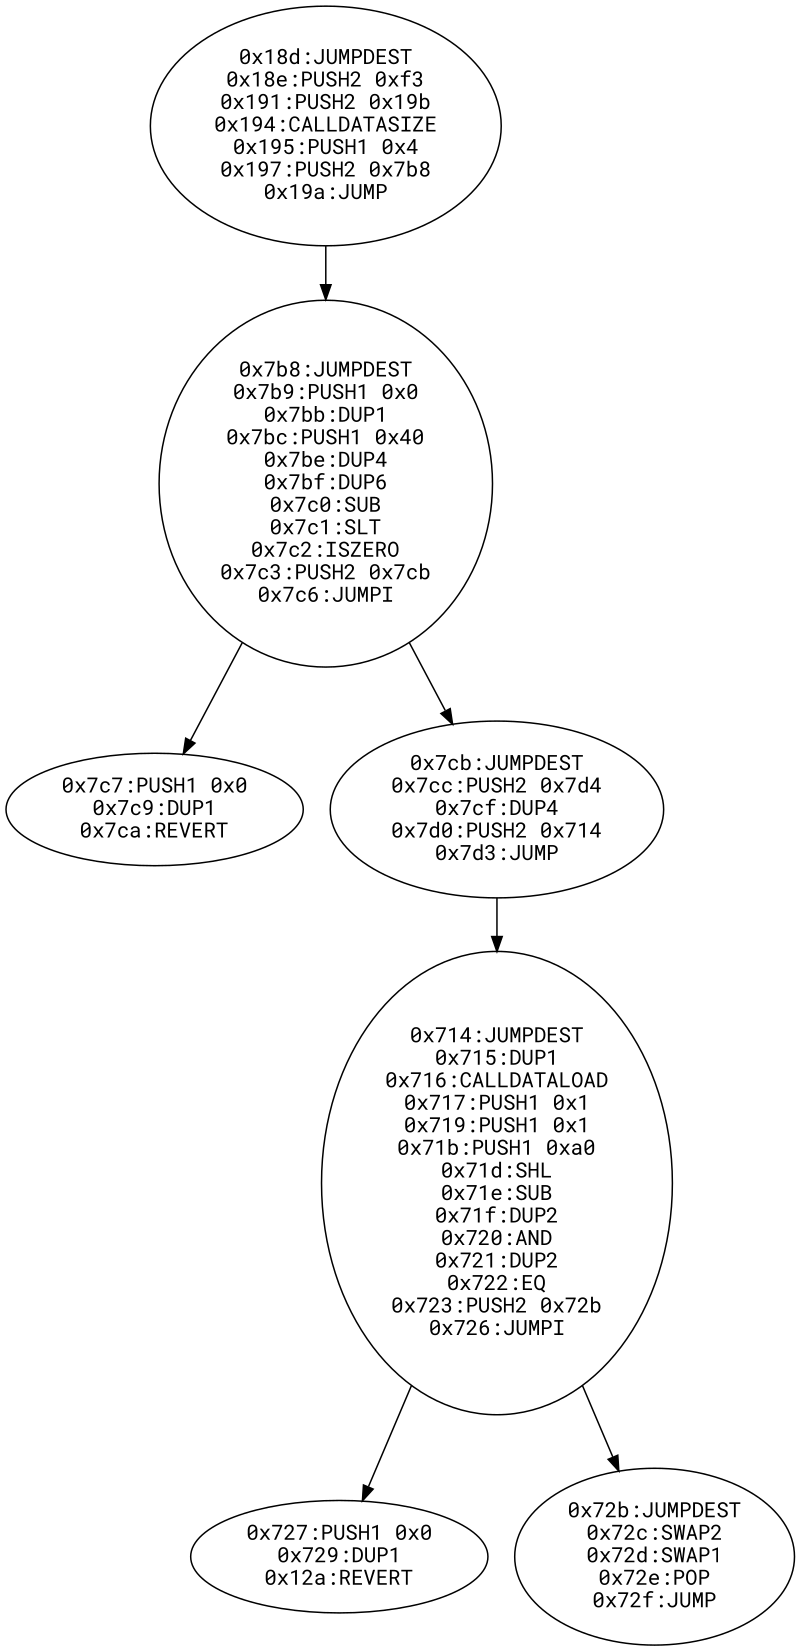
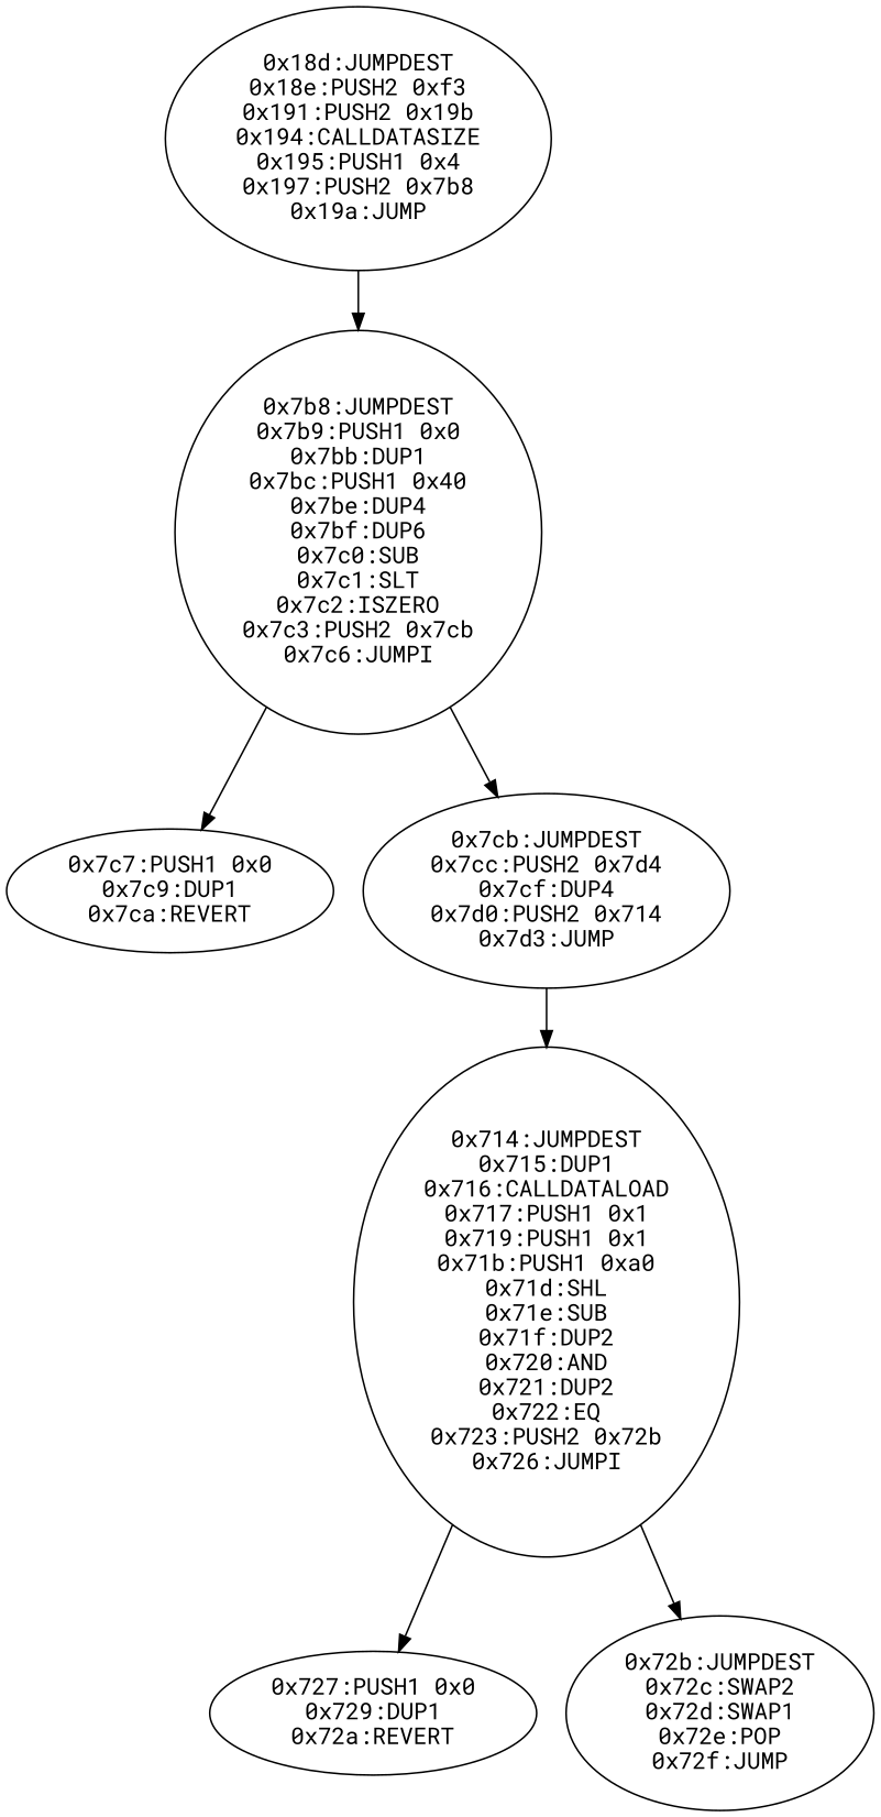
  digraph {
    fontname="Roboto Mono"
    node [fontname="Roboto Mono"]
    edge [fontname="Roboto Mono"]
    n1 [label="0x18d:JUMPDEST\n0x18e:PUSH2 0xf3\n0x191:PUSH2 0x19b\n0x194:CALLDATASIZE\n0x195:PUSH1 0x4\n0x197:PUSH2 0x7b8\n0x19a:JUMP"]
    n2 [label="0x7b8:JUMPDEST\n0x7b9:PUSH1 0x0\n0x7bb:DUP1\n0x7bc:PUSH1 0x40\n0x7be:DUP4\n0x7bf:DUP6\n0x7c0:SUB\n0x7c1:SLT\n0x7c2:ISZERO\n0x7c3:PUSH2 0x7cb\n0x7c6:JUMPI"]
    n3 [label="0x7c7:PUSH1 0x0\n0x7c9:DUP1\n0x7ca:REVERT"]
    n4 [label="0x7cb:JUMPDEST\n0x7cc:PUSH2 0x7d4\n0x7cf:DUP4\n0x7d0:PUSH2 0x714\n0x7d3:JUMP"]
    n5 [label="0x714:JUMPDEST\n0x715:DUP1\n0x716:CALLDATALOAD\n0x717:PUSH1 0x1\n0x719:PUSH1 0x1\n0x71b:PUSH1 0xa0\n0x71d:SHL\n0x71e:SUB\n0x71f:DUP2\n0x720:AND\n0x721:DUP2\n0x722:EQ\n0x723:PUSH2 0x72b\n0x726:JUMPI"]
-   n6 [label="0x727:PUSH1 0x0\n0x729:DUP1\n0x12a:REVERT"]
+   n6 [label="0x727:PUSH1 0x0\n0x729:DUP1\n0x72a:REVERT"]
    n7 [label="0x72b:JUMPDEST\n0x72c:SWAP2\n0x72d:SWAP1\n0x72e:POP\n0x72f:JUMP"]
    n1 -> n2
    n2 -> n3
    n2 -> n4
    n4 -> n5
    n5 -> n6
    n5 -> n7
  }
